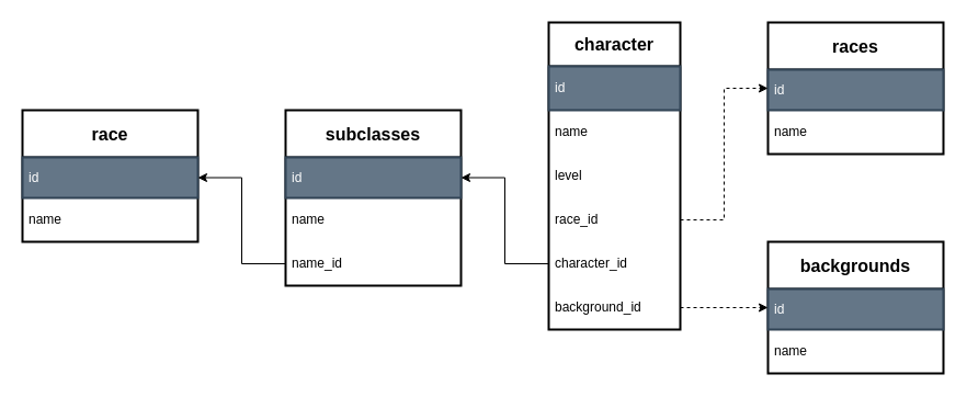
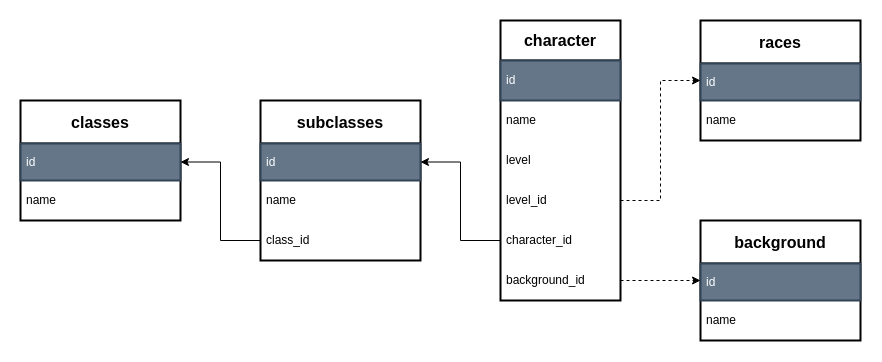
  <mxCell id="0" />
  <mxCell id="1" parent="0" />
  <mxCell id="2" value="&lt;b&gt;&lt;font style=&quot;font-size: 16px;&quot;&gt;character&lt;/font&gt;&lt;/b&gt;" style="swimlane;fontStyle=0;childLayout=stackLayout;horizontal=1;startSize=40;horizontalStack=0;resizeParent=1;resizeParentMax=0;resizeLast=0;collapsible=1;marginBottom=0;whiteSpace=wrap;html=1;strokeWidth=2;" vertex="1" parent="1"><mxGeometry x="500" y="20" width="120" height="280" as="geometry" /></mxCell>
  <mxCell id="3" value="id" style="text;strokeColor=#314354;fillColor=#647687;align=left;verticalAlign=middle;spacingLeft=4;spacingRight=4;overflow=hidden;points=[[0,0.5],[1,0.5]];portConstraint=eastwest;rotatable=0;whiteSpace=wrap;html=1;strokeWidth=2;fontColor=#ffffff;" vertex="1" parent="2"><mxGeometry y="40" width="120" height="40" as="geometry" /></mxCell>
  <mxCell id="4" value="name" style="text;strokeColor=none;fillColor=none;align=left;verticalAlign=middle;spacingLeft=4;spacingRight=4;overflow=hidden;points=[[0,0.5],[1,0.5]];portConstraint=eastwest;rotatable=0;whiteSpace=wrap;html=1;" vertex="1" parent="2"><mxGeometry y="80" width="120" height="40" as="geometry" /></mxCell>
  <mxCell id="5" value="level" style="text;strokeColor=none;fillColor=none;align=left;verticalAlign=middle;spacingLeft=4;spacingRight=4;overflow=hidden;points=[[0,0.5],[1,0.5]];portConstraint=eastwest;rotatable=0;whiteSpace=wrap;html=1;" vertex="1" parent="2"><mxGeometry y="120" width="120" height="40" as="geometry" /></mxCell>
- <mxCell id="6" value="race_id" style="text;strokeColor=none;fillColor=none;align=left;verticalAlign=middle;spacingLeft=4;spacingRight=4;overflow=hidden;points=[[0,0.5],[1,0.5]];portConstraint=eastwest;rotatable=0;whiteSpace=wrap;html=1;" vertex="1" parent="2"><mxGeometry y="160" width="120" height="40" as="geometry" /></mxCell>
+ <mxCell id="6" value="level_id" style="text;strokeColor=none;fillColor=none;align=left;verticalAlign=middle;spacingLeft=4;spacingRight=4;overflow=hidden;points=[[0,0.5],[1,0.5]];portConstraint=eastwest;rotatable=0;whiteSpace=wrap;html=1;" vertex="1" parent="2"><mxGeometry y="160" width="120" height="40" as="geometry" /></mxCell>
  <mxCell id="7" value="character_id" style="text;strokeColor=none;fillColor=none;align=left;verticalAlign=middle;spacingLeft=4;spacingRight=4;overflow=hidden;points=[[0,0.5],[1,0.5]];portConstraint=eastwest;rotatable=0;whiteSpace=wrap;html=1;" vertex="1" parent="2"><mxGeometry y="200" width="120" height="40" as="geometry" /></mxCell>
  <mxCell id="8" value="background_id" style="text;strokeColor=none;fillColor=none;align=left;verticalAlign=middle;spacingLeft=4;spacingRight=4;overflow=hidden;points=[[0,0.5],[1,0.5]];portConstraint=eastwest;rotatable=0;whiteSpace=wrap;html=1;" vertex="1" parent="2"><mxGeometry y="240" width="120" height="40" as="geometry" /></mxCell>
- <mxCell id="9" value="&lt;b&gt;&lt;font style=&quot;font-size: 16px;&quot;&gt;race&lt;/font&gt;&lt;/b&gt;" style="swimlane;fontStyle=0;childLayout=stackLayout;horizontal=1;startSize=43;horizontalStack=0;resizeParent=1;resizeParentMax=0;resizeLast=0;collapsible=1;marginBottom=0;whiteSpace=wrap;html=1;strokeWidth=2;" vertex="1" parent="1"><mxGeometry x="20" y="100" width="160" height="120" as="geometry" /></mxCell>
+ <mxCell id="9" value="&lt;b&gt;&lt;font style=&quot;font-size: 16px;&quot;&gt;classes&lt;/font&gt;&lt;/b&gt;" style="swimlane;fontStyle=0;childLayout=stackLayout;horizontal=1;startSize=43;horizontalStack=0;resizeParent=1;resizeParentMax=0;resizeLast=0;collapsible=1;marginBottom=0;whiteSpace=wrap;html=1;strokeWidth=2;" vertex="1" parent="1"><mxGeometry x="20" y="100" width="160" height="120" as="geometry" /></mxCell>
  <mxCell id="10" value="id" style="text;strokeColor=#314354;fillColor=#647687;align=left;verticalAlign=middle;spacingLeft=4;spacingRight=4;overflow=hidden;points=[[0,0.5],[1,0.5]];portConstraint=eastwest;rotatable=0;whiteSpace=wrap;html=1;strokeWidth=2;fontColor=#ffffff;" vertex="1" parent="9"><mxGeometry y="43" width="160" height="37" as="geometry" /></mxCell>
  <mxCell id="11" value="name" style="text;strokeColor=none;fillColor=none;align=left;verticalAlign=middle;spacingLeft=4;spacingRight=4;overflow=hidden;points=[[0,0.5],[1,0.5]];portConstraint=eastwest;rotatable=0;whiteSpace=wrap;html=1;" vertex="1" parent="9"><mxGeometry y="80" width="160" height="40" as="geometry" /></mxCell>
  <mxCell id="12" value="&lt;b&gt;&lt;font style=&quot;font-size: 16px;&quot;&gt;subclasses&lt;/font&gt;&lt;/b&gt;" style="swimlane;fontStyle=0;childLayout=stackLayout;horizontal=1;startSize=43;horizontalStack=0;resizeParent=1;resizeParentMax=0;resizeLast=0;collapsible=1;marginBottom=0;whiteSpace=wrap;html=1;strokeWidth=2;" vertex="1" parent="1"><mxGeometry x="260" y="100" width="160" height="160" as="geometry" /></mxCell>
  <mxCell id="13" value="id" style="text;strokeColor=#314354;fillColor=#647687;align=left;verticalAlign=middle;spacingLeft=4;spacingRight=4;overflow=hidden;points=[[0,0.5],[1,0.5]];portConstraint=eastwest;rotatable=0;whiteSpace=wrap;html=1;strokeWidth=2;fontColor=#ffffff;" vertex="1" parent="12"><mxGeometry y="43" width="160" height="37" as="geometry" /></mxCell>
  <mxCell id="14" value="name" style="text;strokeColor=none;fillColor=none;align=left;verticalAlign=middle;spacingLeft=4;spacingRight=4;overflow=hidden;points=[[0,0.5],[1,0.5]];portConstraint=eastwest;rotatable=0;whiteSpace=wrap;html=1;" vertex="1" parent="12"><mxGeometry y="80" width="160" height="40" as="geometry" /></mxCell>
- <mxCell id="15" value="name_id" style="text;strokeColor=none;fillColor=none;align=left;verticalAlign=middle;spacingLeft=4;spacingRight=4;overflow=hidden;points=[[0,0.5],[1,0.5]];portConstraint=eastwest;rotatable=0;whiteSpace=wrap;html=1;" vertex="1" parent="12"><mxGeometry y="120" width="160" height="40" as="geometry" /></mxCell>
+ <mxCell id="15" value="class_id" style="text;strokeColor=none;fillColor=none;align=left;verticalAlign=middle;spacingLeft=4;spacingRight=4;overflow=hidden;points=[[0,0.5],[1,0.5]];portConstraint=eastwest;rotatable=0;whiteSpace=wrap;html=1;" vertex="1" parent="12"><mxGeometry y="120" width="160" height="40" as="geometry" /></mxCell>
  <mxCell id="16" value="&lt;b&gt;&lt;font style=&quot;font-size: 16px;&quot;&gt;races&lt;/font&gt;&lt;/b&gt;" style="swimlane;fontStyle=0;childLayout=stackLayout;horizontal=1;startSize=43;horizontalStack=0;resizeParent=1;resizeParentMax=0;resizeLast=0;collapsible=1;marginBottom=0;whiteSpace=wrap;html=1;strokeWidth=2;" vertex="1" parent="1"><mxGeometry x="700" y="20" width="160" height="120" as="geometry" /></mxCell>
  <mxCell id="17" value="id" style="text;strokeColor=#314354;fillColor=#647687;align=left;verticalAlign=middle;spacingLeft=4;spacingRight=4;overflow=hidden;points=[[0,0.5],[1,0.5]];portConstraint=eastwest;rotatable=0;whiteSpace=wrap;html=1;strokeWidth=2;fontColor=#ffffff;" vertex="1" parent="16"><mxGeometry y="43" width="160" height="37" as="geometry" /></mxCell>
  <mxCell id="18" value="name" style="text;strokeColor=none;fillColor=none;align=left;verticalAlign=middle;spacingLeft=4;spacingRight=4;overflow=hidden;points=[[0,0.5],[1,0.5]];portConstraint=eastwest;rotatable=0;whiteSpace=wrap;html=1;" vertex="1" parent="16"><mxGeometry y="80" width="160" height="40" as="geometry" /></mxCell>
- <mxCell id="19" value="&lt;b&gt;&lt;font style=&quot;font-size: 16px;&quot;&gt;backgrounds&lt;/font&gt;&lt;/b&gt;" style="swimlane;fontStyle=0;childLayout=stackLayout;horizontal=1;startSize=43;horizontalStack=0;resizeParent=1;resizeParentMax=0;resizeLast=0;collapsible=1;marginBottom=0;whiteSpace=wrap;html=1;strokeWidth=2;" vertex="1" parent="1"><mxGeometry x="700" y="220" width="160" height="120" as="geometry" /></mxCell>
+ <mxCell id="19" value="&lt;b&gt;&lt;font style=&quot;font-size: 16px;&quot;&gt;background&lt;/font&gt;&lt;/b&gt;" style="swimlane;fontStyle=0;childLayout=stackLayout;horizontal=1;startSize=43;horizontalStack=0;resizeParent=1;resizeParentMax=0;resizeLast=0;collapsible=1;marginBottom=0;whiteSpace=wrap;html=1;strokeWidth=2;" vertex="1" parent="1"><mxGeometry x="700" y="220" width="160" height="120" as="geometry" /></mxCell>
  <mxCell id="20" value="id" style="text;strokeColor=#314354;fillColor=#647687;align=left;verticalAlign=middle;spacingLeft=4;spacingRight=4;overflow=hidden;points=[[0,0.5],[1,0.5]];portConstraint=eastwest;rotatable=0;whiteSpace=wrap;html=1;strokeWidth=2;fontColor=#ffffff;" vertex="1" parent="19"><mxGeometry y="43" width="160" height="37" as="geometry" /></mxCell>
  <mxCell id="21" value="name" style="text;strokeColor=none;fillColor=none;align=left;verticalAlign=middle;spacingLeft=4;spacingRight=4;overflow=hidden;points=[[0,0.5],[1,0.5]];portConstraint=eastwest;rotatable=0;whiteSpace=wrap;html=1;" vertex="1" parent="19"><mxGeometry y="80" width="160" height="40" as="geometry" /></mxCell>
  <mxCell id="22" style="edgeStyle=orthogonalEdgeStyle;rounded=0;orthogonalLoop=1;jettySize=auto;html=1;exitX=1;exitY=0.5;exitDx=0;exitDy=0;entryX=0;entryY=0.5;entryDx=0;entryDy=0;fontSize=16;dashed=1;" edge="1" parent="1" source="6" target="16"><mxGeometry relative="1" as="geometry" /></mxCell>
  <mxCell id="23" style="edgeStyle=orthogonalEdgeStyle;rounded=0;orthogonalLoop=1;jettySize=auto;html=1;exitX=1;exitY=0.5;exitDx=0;exitDy=0;entryX=0;entryY=0.5;entryDx=0;entryDy=0;fontSize=16;dashed=1;" edge="1" parent="1" source="8" target="19"><mxGeometry relative="1" as="geometry" /></mxCell>
  <mxCell id="24" style="edgeStyle=orthogonalEdgeStyle;rounded=0;orthogonalLoop=1;jettySize=auto;html=1;exitX=0;exitY=0.5;exitDx=0;exitDy=0;entryX=1;entryY=0.5;entryDx=0;entryDy=0;fontSize=16;" edge="1" parent="1" source="7" target="13"><mxGeometry relative="1" as="geometry" /></mxCell>
  <mxCell id="25" style="edgeStyle=orthogonalEdgeStyle;rounded=0;orthogonalLoop=1;jettySize=auto;html=1;entryX=1;entryY=0.5;entryDx=0;entryDy=0;fontSize=16;" edge="1" parent="1" source="15" target="10"><mxGeometry relative="1" as="geometry" /></mxCell>
